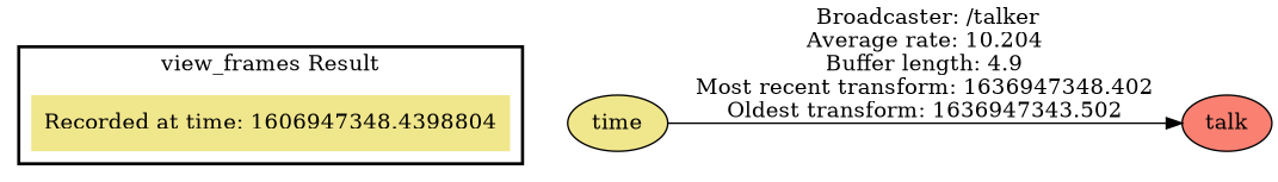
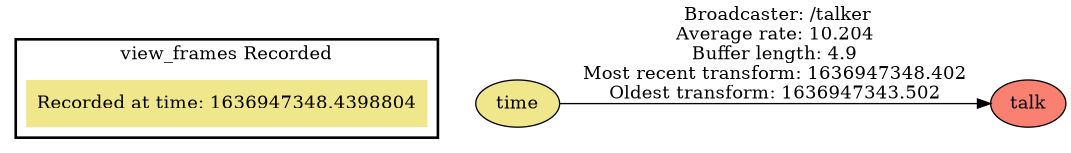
  digraph {
    fontname="DejaVu Serif"
    rankdir=LR
    node [fillcolor=khaki fontname="DejaVu Serif" style=filled]
    edge [fontname="DejaVu Serif"]
-   "Recorded at time: 1636947348.4398804" [shape=plaintext label="Recorded at time: 1606947348.4398804"]
+   "Recorded at time: 1636947348.4398804" [shape=plaintext]
    n2 [label=time]
    talk [fillcolor=salmon]
    subgraph cluster_1 {
      color=black
-     label="view_frames Result"
+     label="view_frames Recorded"
      style=bold
      "Recorded at time: 1636947348.4398804"
    }
    "Recorded at time: 1636947348.4398804" -> n2 [style=invis]
    n2 -> talk [label=" Broadcaster: /talker\nAverage rate: 10.204\nBuffer length: 4.9\nMost recent transform: 1636947348.402\nOldest transform: 1636947343.502\n"]
  }
